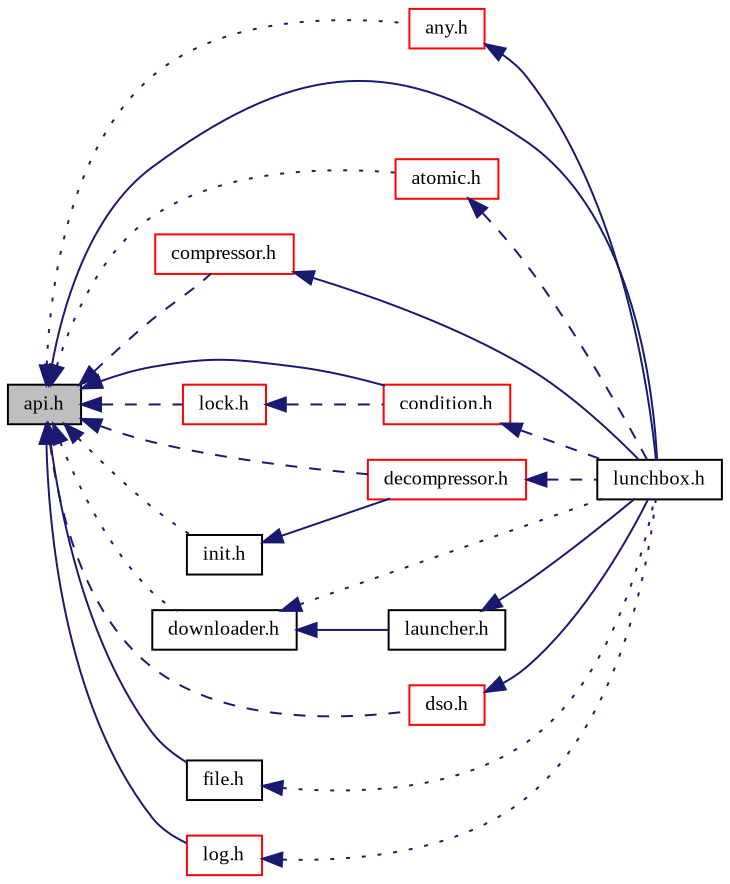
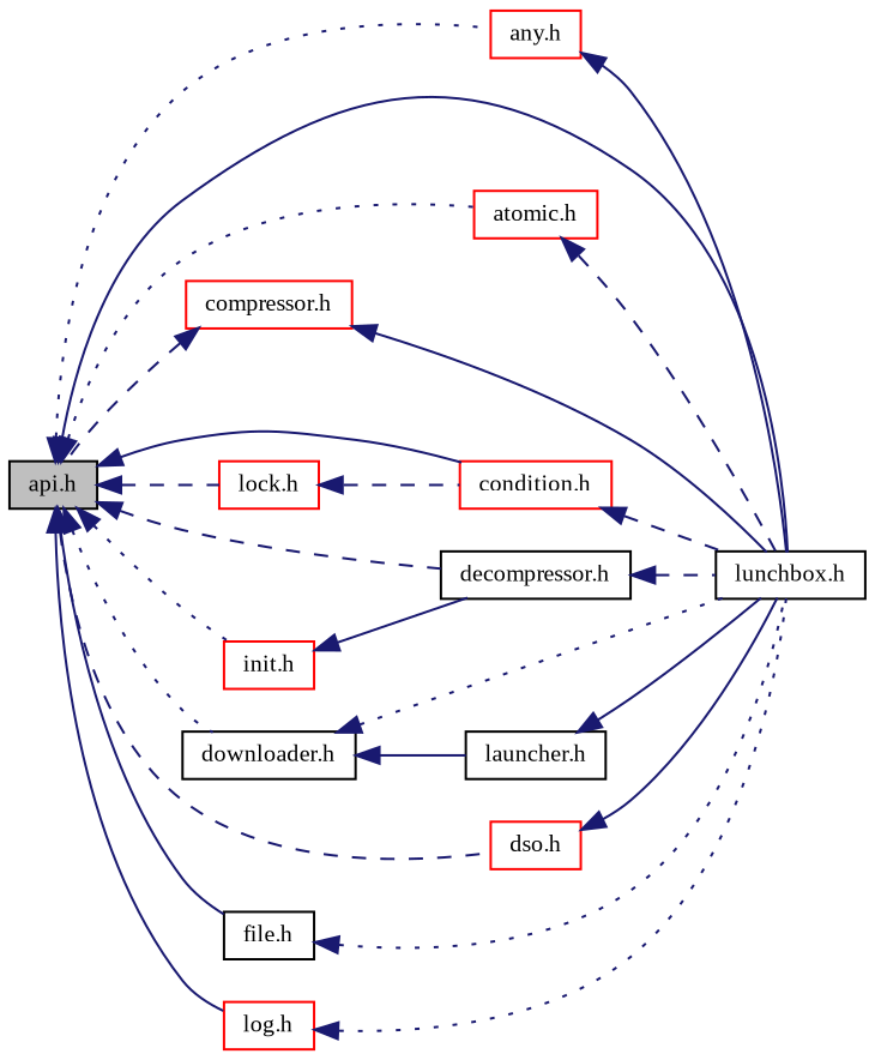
  digraph {
    fontname="Liberation Serif"
    rankdir=LR
    node [color=red fillcolor=white fontname="Liberation Serif" fontsize=10 shape=record style=filled]
    edge [color=midnightblue dir=back fontname="Liberation Serif" fontsize=10 labelfontname=Sans labelfontsize=10 style=solid]
    n1 [color=black fillcolor=grey75 fontcolor=black height=0.2 label="api.h" width=0.4]
    n2 [height=0.2 label="any.h" width=0.4]
    n3 [color=black height=0.2 label="lunchbox.h" width=0.4]
    n4 [height=0.2 label="atomic.h" width=0.4]
    n5 [height=0.2 label="compressor.h" width=0.4]
    n6 [height=0.2 label="condition.h" width=0.4]
-   n7 [height=0.2 label="decompressor.h" width=0.4]
+   n7 [color=black height=0.2 label="decompressor.h" width=0.4]
    n8 [color=black height=0.2 label="downloader.h" width=0.4]
    n9 [height=0.2 label="dso.h" width=0.4]
    n10 [color=black height=0.2 label="file.h" width=0.4]
-   n11 [color=black height=0.2 label="init.h" width=0.4]
+   n11 [height=0.2 label="init.h" width=0.4]
    n12 [height=0.2 label="lock.h" width=0.4]
    n13 [height=0.2 label="log.h" width=0.4]
    n14 [color=black height=0.2 label="launcher.h" width=0.4]
    n1 -> n2 [style=dotted]
    n1 -> n3
    n1 -> n4 [style=dotted]
-   n1 -> n5 [style=dashed]
+   n5 -> n1 [style=dashed]
    n1 -> n6
    n1 -> n7 [style=dashed]
    n1 -> n8 [style=dotted]
    n1 -> n9 [style=dashed]
    n1 -> n10
    n1 -> n11 [style=dotted]
    n1 -> n12 [style=dashed]
    n1 -> n13
    n2 -> n3
    n4 -> n3 [style=dashed]
    n5 -> n3
    n6 -> n3 [style=dashed]
    n7 -> n3 [style=dashed]
    n8 -> n3 [style=dotted]
    n8 -> n14
    n9 -> n3
    n10 -> n3 [style=dotted]
    n11 -> n7
    n12 -> n6 [style=dashed]
    n13 -> n3 [style=dotted]
    n14 -> n3
  }
